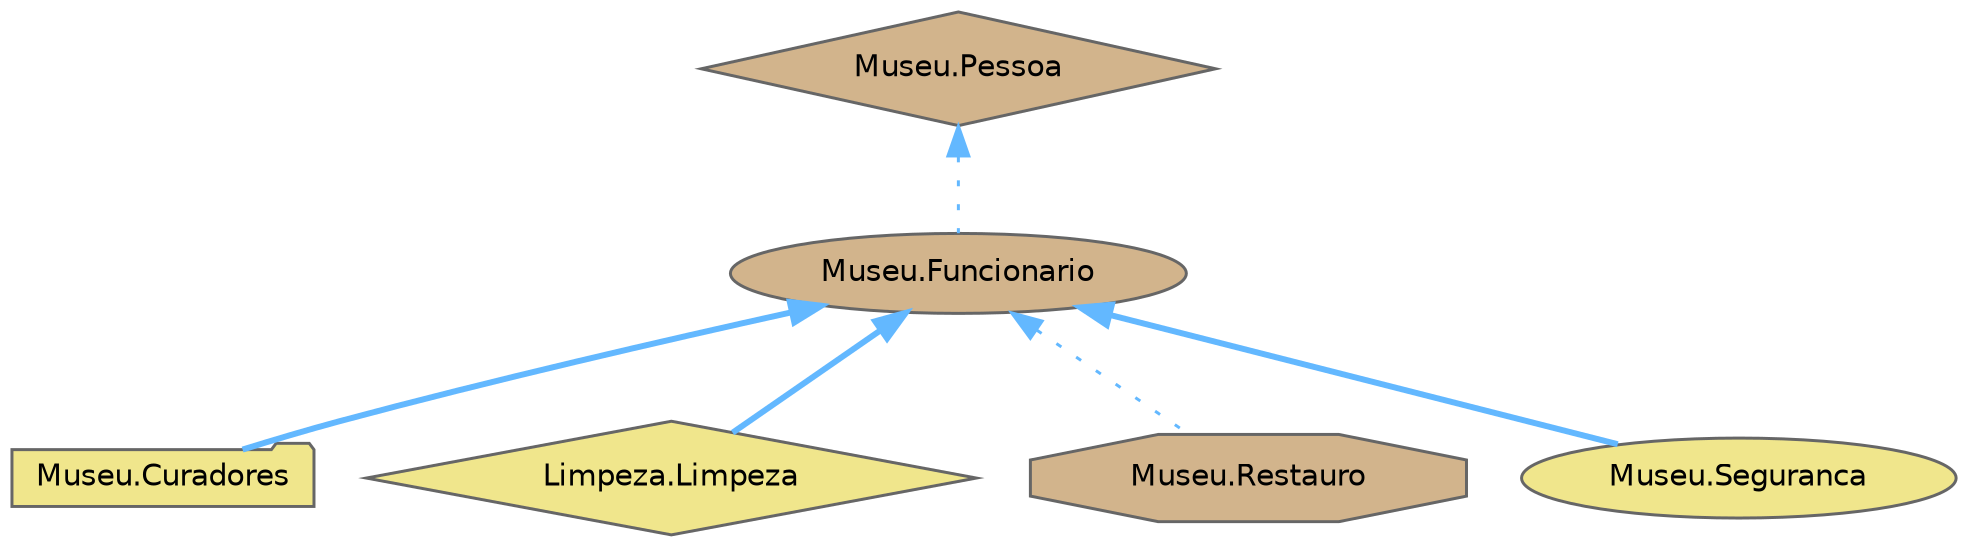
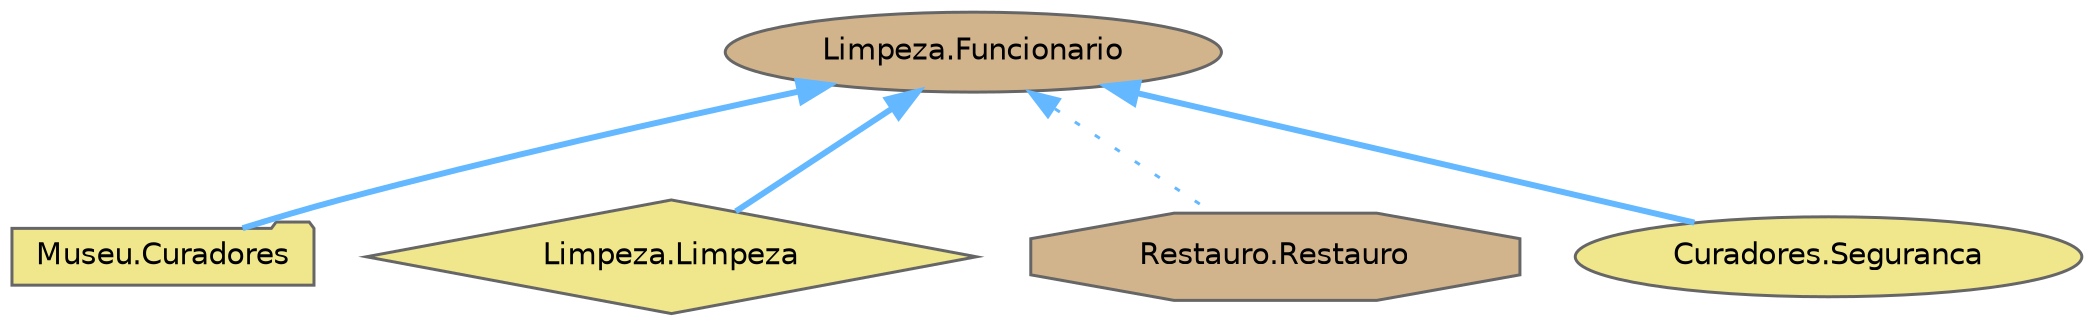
  digraph {
    fontname="DejaVu Sans"
    node [color=gray40 fillcolor=tan fontname="DejaVu Sans" fontsize=10 shape=diamond style=filled]
    edge [color=steelblue1 dir=back fontname="DejaVu Sans" fontsize=10 labelfontname=Helvetica labelfontsize=10 style=bold]
-   n1 [fontcolor=black height=0.2 label="Museu.Pessoa" width=0.4]
-   n2 [height=0.2 label="Museu.Funcionario" shape=ellipse width=0.4]
+   n2 [height=0.2 label="Limpeza.Funcionario" shape=ellipse width=0.4]
    n3 [fillcolor=khaki height=0.2 label="Museu.Curadores" shape=folder width=0.4]
    n4 [fillcolor=khaki height=0.2 label="Limpeza.Limpeza" width=0.4]
-   n5 [height=0.2 label="Museu.Restauro" shape=octagon width=0.4]
-   n6 [fillcolor=khaki height=0.2 label="Museu.Seguranca" shape=ellipse width=0.4]
-   n1 -> n2 [style=dotted]
+   n5 [height=0.2 label="Restauro.Restauro" shape=octagon width=0.4]
+   n6 [fillcolor=khaki height=0.2 label="Curadores.Seguranca" shape=ellipse width=0.4]
    n2 -> n3
    n2 -> n4
    n2 -> n5 [style=dotted]
    n2 -> n6
  }
